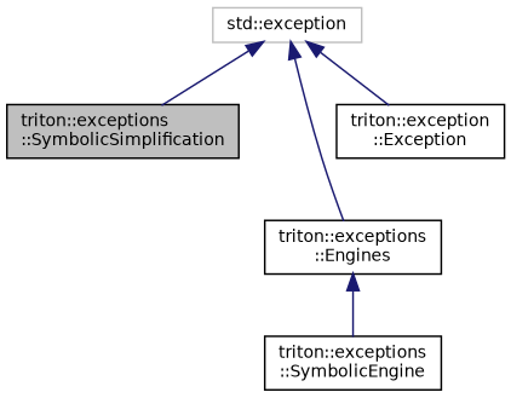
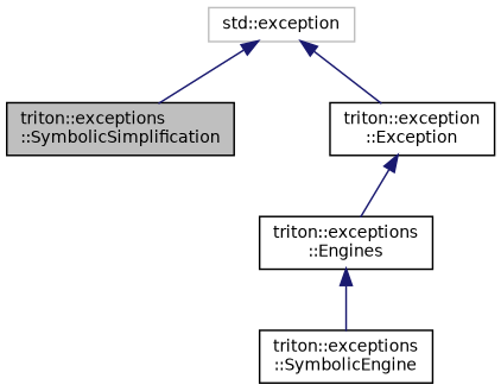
  digraph {
    node [color=black fillcolor=white fontname=Helvetica fontsize=10 shape=record style=filled]
    edge [color=midnightblue dir=back fontname=Helvetica fontsize=10 labelfontname=Helvetica labelfontsize=10 style=solid]
    n1 [fillcolor=grey75 fontcolor=black height=0.2 label="triton::exceptions\l::SymbolicSimplification" width=0.4]
    n2 [height=0.2 label="triton::exceptions\l::SymbolicEngine" width=0.4]
    n3 [height=0.2 label="triton::exceptions\l::Engines" width=0.4]
    n4 [height=0.2 label="triton::exception\l::Exception" width=0.4]
    n5 [color=grey75 height=0.2 label="std::exception" width=0.4]
    n3 -> n2
-   n5 -> n3
+   n4 -> n3
    n5 -> n1
    n5 -> n4
  }
